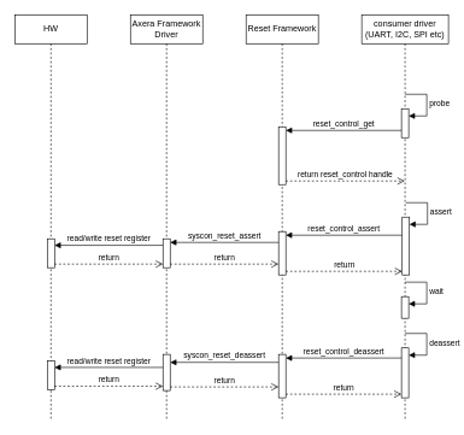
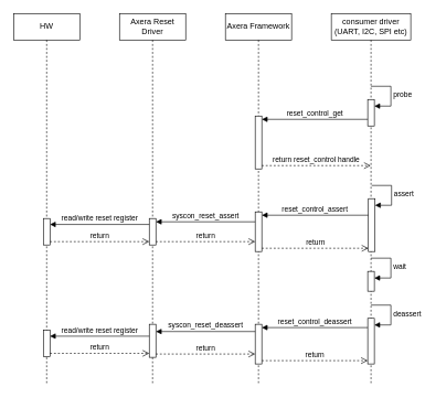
  <mxCell id="0" />
  <mxCell id="1" parent="0" />
  <mxCell id="2" value="HW" style="shape=umlLifeline;perimeter=lifelinePerimeter;whiteSpace=wrap;html=1;container=1;dropTarget=0;collapsible=0;recursiveResize=0;outlineConnect=0;portConstraint=eastwest;newEdgeStyle={&quot;curved&quot;:0,&quot;rounded&quot;:0};" vertex="1" parent="1"><mxGeometry x="20" y="20" width="100" height="560" as="geometry" /></mxCell>
  <mxCell id="3" value="" style="html=1;points=[[0,0,0,0,5],[0,1,0,0,-5],[1,0,0,0,5],[1,1,0,0,-5]];perimeter=orthogonalPerimeter;outlineConnect=0;targetShapes=umlLifeline;portConstraint=eastwest;newEdgeStyle={&quot;curved&quot;:0,&quot;rounded&quot;:0};" vertex="1" parent="2"><mxGeometry x="45" y="310" width="10" height="40" as="geometry" /></mxCell>
- <mxCell id="4" value="Axera Framework Driver" style="shape=umlLifeline;perimeter=lifelinePerimeter;whiteSpace=wrap;html=1;container=1;dropTarget=0;collapsible=0;recursiveResize=0;outlineConnect=0;portConstraint=eastwest;newEdgeStyle={&quot;curved&quot;:0,&quot;rounded&quot;:0};" vertex="1" parent="1"><mxGeometry x="180" y="20" width="100" height="560" as="geometry" /></mxCell>
+ <mxCell id="4" value="Axera Reset Driver" style="shape=umlLifeline;perimeter=lifelinePerimeter;whiteSpace=wrap;html=1;container=1;dropTarget=0;collapsible=0;recursiveResize=0;outlineConnect=0;portConstraint=eastwest;newEdgeStyle={&quot;curved&quot;:0,&quot;rounded&quot;:0};" vertex="1" parent="1"><mxGeometry x="180" y="20" width="100" height="560" as="geometry" /></mxCell>
  <mxCell id="5" value="" style="html=1;points=[[0,0,0,0,5],[0,1,0,0,-5],[1,0,0,0,5],[1,1,0,0,-5]];perimeter=orthogonalPerimeter;outlineConnect=0;targetShapes=umlLifeline;portConstraint=eastwest;newEdgeStyle={&quot;curved&quot;:0,&quot;rounded&quot;:0};" vertex="1" parent="4"><mxGeometry x="45" y="470" width="10" height="50" as="geometry" /></mxCell>
- <mxCell id="6" value="Reset Framework" style="shape=umlLifeline;perimeter=lifelinePerimeter;whiteSpace=wrap;html=1;container=1;dropTarget=0;collapsible=0;recursiveResize=0;outlineConnect=0;portConstraint=eastwest;newEdgeStyle={&quot;curved&quot;:0,&quot;rounded&quot;:0};" vertex="1" parent="1"><mxGeometry x="340" y="20" width="100" height="560" as="geometry" /></mxCell>
+ <mxCell id="6" value="Axera Framework" style="shape=umlLifeline;perimeter=lifelinePerimeter;whiteSpace=wrap;html=1;container=1;dropTarget=0;collapsible=0;recursiveResize=0;outlineConnect=0;portConstraint=eastwest;newEdgeStyle={&quot;curved&quot;:0,&quot;rounded&quot;:0};" vertex="1" parent="1"><mxGeometry x="340" y="20" width="100" height="560" as="geometry" /></mxCell>
  <mxCell id="7" value="" style="html=1;points=[[0,0,0,0,5],[0,1,0,0,-5],[1,0,0,0,5],[1,1,0,0,-5]];perimeter=orthogonalPerimeter;outlineConnect=0;targetShapes=umlLifeline;portConstraint=eastwest;newEdgeStyle={&quot;curved&quot;:0,&quot;rounded&quot;:0};" vertex="1" parent="6"><mxGeometry x="45" y="155" width="10" height="80" as="geometry" /></mxCell>
  <mxCell id="8" value="" style="html=1;points=[[0,0,0,0,5],[0,1,0,0,-5],[1,0,0,0,5],[1,1,0,0,-5]];perimeter=orthogonalPerimeter;outlineConnect=0;targetShapes=umlLifeline;portConstraint=eastwest;newEdgeStyle={&quot;curved&quot;:0,&quot;rounded&quot;:0};" vertex="1" parent="6"><mxGeometry x="45" y="300" width="10" height="60" as="geometry" /></mxCell>
  <mxCell id="9" value="" style="html=1;points=[[0,0,0,0,5],[0,1,0,0,-5],[1,0,0,0,5],[1,1,0,0,-5]];perimeter=orthogonalPerimeter;outlineConnect=0;targetShapes=umlLifeline;portConstraint=eastwest;newEdgeStyle={&quot;curved&quot;:0,&quot;rounded&quot;:0};" vertex="1" parent="6"><mxGeometry x="45" y="470" width="10" height="60" as="geometry" /></mxCell>
  <mxCell id="10" value="consumer driver&lt;div&gt;(UART, I2C, SPI etc&lt;span style=&quot;background-color: initial;&quot;&gt;)&lt;/span&gt;&lt;/div&gt;" style="shape=umlLifeline;perimeter=lifelinePerimeter;whiteSpace=wrap;html=1;container=1;dropTarget=0;collapsible=0;recursiveResize=0;outlineConnect=0;portConstraint=eastwest;newEdgeStyle={&quot;curved&quot;:0,&quot;rounded&quot;:0};" vertex="1" parent="1"><mxGeometry x="500" y="20" width="120" height="560" as="geometry" /></mxCell>
  <mxCell id="11" value="" style="html=1;points=[[0,0,0,0,5],[0,1,0,0,-5],[1,0,0,0,5],[1,1,0,0,-5]];perimeter=orthogonalPerimeter;outlineConnect=0;targetShapes=umlLifeline;portConstraint=eastwest;newEdgeStyle={&quot;curved&quot;:0,&quot;rounded&quot;:0};" vertex="1" parent="10"><mxGeometry x="55" y="130" width="10" height="40" as="geometry" /></mxCell>
  <mxCell id="12" value="probe" style="html=1;align=left;spacingLeft=2;endArrow=block;rounded=0;edgeStyle=orthogonalEdgeStyle;curved=0;rounded=0;" edge="1" target="11" parent="10"><mxGeometry relative="1" as="geometry"><mxPoint x="60" y="110" as="sourcePoint" /><Array as="points"><mxPoint x="90" y="140" /></Array></mxGeometry></mxCell>
  <mxCell id="13" value="" style="html=1;points=[[0,0,0,0,5],[0,1,0,0,-5],[1,0,0,0,5],[1,1,0,0,-5]];perimeter=orthogonalPerimeter;outlineConnect=0;targetShapes=umlLifeline;portConstraint=eastwest;newEdgeStyle={&quot;curved&quot;:0,&quot;rounded&quot;:0};" vertex="1" parent="10"><mxGeometry x="56" y="280" width="10" height="80" as="geometry" /></mxCell>
  <mxCell id="14" value="assert" style="html=1;align=left;spacingLeft=2;endArrow=block;rounded=0;edgeStyle=orthogonalEdgeStyle;curved=0;rounded=0;" edge="1" target="13" parent="10"><mxGeometry x="0.012" relative="1" as="geometry"><mxPoint x="61" y="260" as="sourcePoint" /><Array as="points"><mxPoint x="91" y="290" /></Array><mxPoint as="offset" /></mxGeometry></mxCell>
  <mxCell id="15" value="" style="html=1;points=[[0,0,0,0,5],[0,1,0,0,-5],[1,0,0,0,5],[1,1,0,0,-5]];perimeter=orthogonalPerimeter;outlineConnect=0;targetShapes=umlLifeline;portConstraint=eastwest;newEdgeStyle={&quot;curved&quot;:0,&quot;rounded&quot;:0};" vertex="1" parent="10"><mxGeometry x="55" y="390" width="10" height="30" as="geometry" /></mxCell>
  <mxCell id="16" value="wait" style="html=1;align=left;spacingLeft=2;endArrow=block;rounded=0;edgeStyle=orthogonalEdgeStyle;curved=0;rounded=0;" edge="1" target="15" parent="10"><mxGeometry relative="1" as="geometry"><mxPoint x="60" y="370" as="sourcePoint" /><Array as="points"><mxPoint x="90" y="400" /></Array></mxGeometry></mxCell>
  <mxCell id="17" value="reset_control_get" style="html=1;verticalAlign=bottom;endArrow=block;curved=0;rounded=0;entryX=1;entryY=0;entryDx=0;entryDy=5;" edge="1" target="7" parent="1" source="11"><mxGeometry relative="1" as="geometry"><mxPoint x="465" y="180" as="sourcePoint" /></mxGeometry></mxCell>
  <mxCell id="18" value="return reset_control handle" style="html=1;verticalAlign=bottom;endArrow=open;dashed=1;endSize=8;curved=0;rounded=0;exitX=1;exitY=1;exitDx=0;exitDy=-5;" edge="1" source="7" parent="1" target="10"><mxGeometry relative="1" as="geometry"><mxPoint x="465" y="250" as="targetPoint" /></mxGeometry></mxCell>
  <mxCell id="19" value="reset_control_assert" style="html=1;verticalAlign=bottom;endArrow=block;curved=0;rounded=0;entryX=1;entryY=0;entryDx=0;entryDy=5;" edge="1" target="8" parent="1" source="13"><mxGeometry relative="1" as="geometry"><mxPoint x="550" y="325" as="sourcePoint" /></mxGeometry></mxCell>
  <mxCell id="20" value="" style="html=1;points=[[0,0,0,0,5],[0,1,0,0,-5],[1,0,0,0,5],[1,1,0,0,-5]];perimeter=orthogonalPerimeter;outlineConnect=0;targetShapes=umlLifeline;portConstraint=eastwest;newEdgeStyle={&quot;curved&quot;:0,&quot;rounded&quot;:0};" vertex="1" parent="1"><mxGeometry x="225" y="330" width="10" height="40" as="geometry" /></mxCell>
  <mxCell id="21" value="syscon_reset_assert" style="html=1;verticalAlign=bottom;endArrow=block;curved=0;rounded=0;entryX=1;entryY=0;entryDx=0;entryDy=5;" edge="1" target="20" parent="1" source="8"><mxGeometry relative="1" as="geometry"><mxPoint x="305" y="335" as="sourcePoint" /></mxGeometry></mxCell>
  <mxCell id="22" value="return" style="html=1;verticalAlign=bottom;endArrow=open;dashed=1;endSize=8;curved=0;rounded=0;exitX=1;exitY=1;exitDx=0;exitDy=-5;" edge="1" source="20" parent="1" target="8"><mxGeometry relative="1" as="geometry"><mxPoint x="305" y="405" as="targetPoint" /></mxGeometry></mxCell>
  <mxCell id="23" value="return" style="html=1;verticalAlign=bottom;endArrow=open;dashed=1;endSize=8;curved=0;rounded=0;exitX=1;exitY=1;exitDx=0;exitDy=-5;entryX=0;entryY=1;entryDx=0;entryDy=-5;entryPerimeter=0;" edge="1" source="8" parent="1" target="13"><mxGeometry relative="1" as="geometry"><mxPoint x="550" y="375" as="targetPoint" /></mxGeometry></mxCell>
  <mxCell id="24" value="return" style="html=1;verticalAlign=bottom;endArrow=open;dashed=1;endSize=8;curved=0;rounded=0;exitX=1;exitY=1;exitDx=0;exitDy=-5;" edge="1" source="3" parent="1" target="20"><mxGeometry relative="1" as="geometry"><mxPoint x="220" y="365" as="targetPoint" /></mxGeometry></mxCell>
  <mxCell id="25" value="read/write reset register" style="html=1;verticalAlign=bottom;endArrow=block;curved=0;rounded=0;entryX=1;entryY=0;entryDx=0;entryDy=5;exitX=0;exitY=0;exitDx=0;exitDy=5;exitPerimeter=0;" edge="1" parent="1"><mxGeometry x="-0.001" relative="1" as="geometry"><mxPoint x="225" y="339" as="sourcePoint" /><mxPoint x="75" y="339" as="targetPoint" /><mxPoint as="offset" /></mxGeometry></mxCell>
  <mxCell id="26" value="" style="html=1;points=[[0,0,0,0,5],[0,1,0,0,-5],[1,0,0,0,5],[1,1,0,0,-5]];perimeter=orthogonalPerimeter;outlineConnect=0;targetShapes=umlLifeline;portConstraint=eastwest;newEdgeStyle={&quot;curved&quot;:0,&quot;rounded&quot;:0};" vertex="1" parent="1"><mxGeometry x="555" y="481" width="10" height="69" as="geometry" /></mxCell>
  <mxCell id="27" value="deassert" style="html=1;align=left;spacingLeft=2;endArrow=block;rounded=0;edgeStyle=orthogonalEdgeStyle;curved=0;rounded=0;" edge="1" parent="1" target="26"><mxGeometry relative="1" as="geometry"><mxPoint x="560" y="461" as="sourcePoint" /><Array as="points"><mxPoint x="590" y="491" /></Array></mxGeometry></mxCell>
  <mxCell id="28" value="reset_control_deassert" style="html=1;verticalAlign=bottom;endArrow=block;curved=0;rounded=0;entryX=1;entryY=0;entryDx=0;entryDy=5;" edge="1" target="9" parent="1" source="26"><mxGeometry relative="1" as="geometry"><mxPoint x="550" y="495" as="sourcePoint" /></mxGeometry></mxCell>
  <mxCell id="29" value="return" style="html=1;verticalAlign=bottom;endArrow=open;dashed=1;endSize=8;curved=0;rounded=0;exitX=1;exitY=1;exitDx=0;exitDy=-5;" edge="1" source="9" parent="1" target="26"><mxGeometry relative="1" as="geometry"><mxPoint x="465" y="565" as="targetPoint" /></mxGeometry></mxCell>
  <mxCell id="30" value="syscon_reset_deassert" style="html=1;verticalAlign=bottom;endArrow=block;curved=0;rounded=0;entryX=1;entryY=0;entryDx=0;entryDy=5;" edge="1" parent="1" source="9"><mxGeometry relative="1" as="geometry"><mxPoint x="380" y="501" as="sourcePoint" /><mxPoint x="235" y="501" as="targetPoint" /></mxGeometry></mxCell>
  <mxCell id="31" value="return" style="html=1;verticalAlign=bottom;endArrow=open;dashed=1;endSize=8;curved=0;rounded=0;exitX=1;exitY=1;exitDx=0;exitDy=-5;" edge="1" source="5" parent="1" target="9"><mxGeometry relative="1" as="geometry"><mxPoint x="305" y="565" as="targetPoint" /></mxGeometry></mxCell>
  <mxCell id="32" value="" style="html=1;points=[[0,0,0,0,5],[0,1,0,0,-5],[1,0,0,0,5],[1,1,0,0,-5]];perimeter=orthogonalPerimeter;outlineConnect=0;targetShapes=umlLifeline;portConstraint=eastwest;newEdgeStyle={&quot;curved&quot;:0,&quot;rounded&quot;:0};" vertex="1" parent="1"><mxGeometry x="65" y="499" width="10" height="40" as="geometry" /></mxCell>
  <mxCell id="33" value="return" style="html=1;verticalAlign=bottom;endArrow=open;dashed=1;endSize=8;curved=0;rounded=0;exitX=1;exitY=1;exitDx=0;exitDy=-5;" edge="1" parent="1" source="32"><mxGeometry relative="1" as="geometry"><mxPoint x="225" y="534" as="targetPoint" /></mxGeometry></mxCell>
  <mxCell id="34" value="read/write reset register" style="html=1;verticalAlign=bottom;endArrow=block;curved=0;rounded=0;entryX=1;entryY=0;entryDx=0;entryDy=5;exitX=0;exitY=0;exitDx=0;exitDy=5;exitPerimeter=0;" edge="1" parent="1"><mxGeometry x="-0.001" relative="1" as="geometry"><mxPoint x="225" y="508" as="sourcePoint" /><mxPoint x="75" y="508" as="targetPoint" /><mxPoint as="offset" /></mxGeometry></mxCell>
